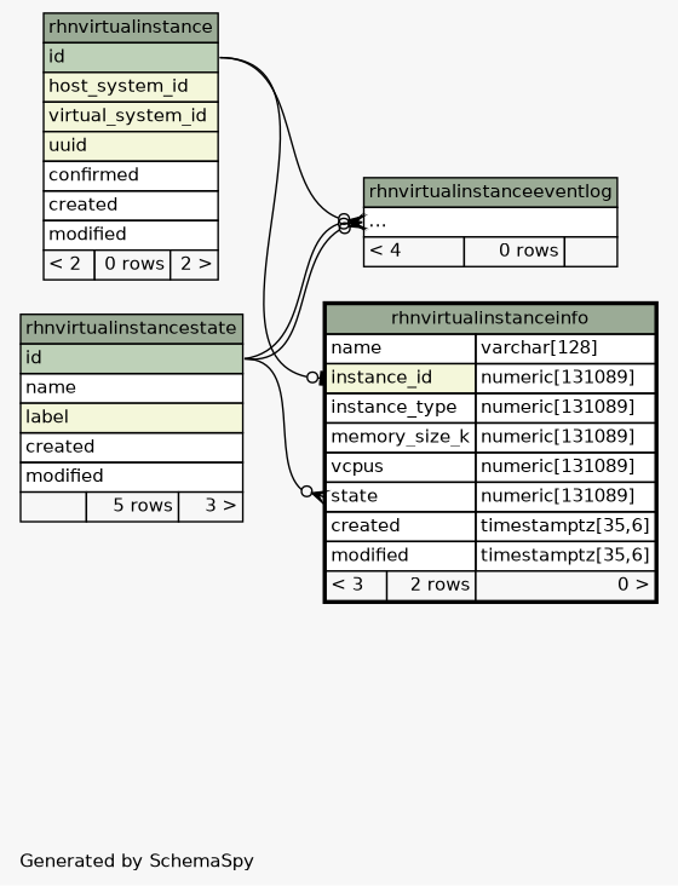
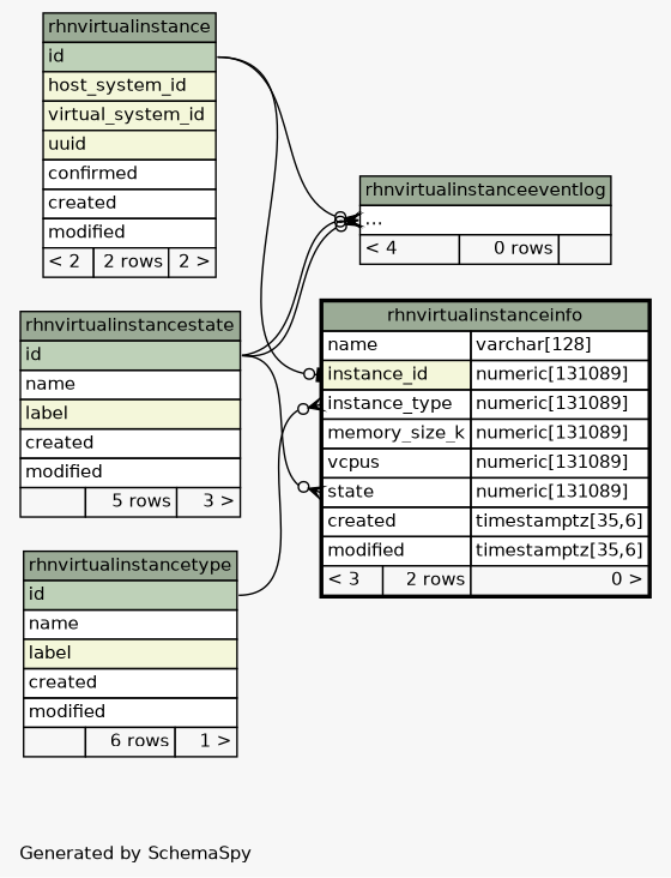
  digraph {
    bgcolor="#f7f7f7"
    fontname=Helvetica
    fontsize=11
    label="\nGenerated by SchemaSpy"
    labeljust=l
    nodesep=0.18
    rankdir=RL
    ranksep=0.46
    node [fontname=Helvetica fontsize=11 shape=plaintext]
    edge [arrowhead=none arrowsize=0.8 arrowtail=crowodot dir=back headport="id:e" tailport="elipses:w"]
-   n1 [label=<     <TABLE BORDER="0" CELLBORDER="1" CELLSPACING="0" BGCOLOR="#ffffff">       <TR><TD COLSPAN="3" BGCOLOR="#9bab96" ALIGN="CENTER">rhnvirtualinstance</TD></TR>       <TR><TD PORT="id" COLSPAN="3" BGCOLOR="#bed1b8" ALIGN="LEFT">id</TD></TR>       <TR><TD PORT="host_system_id" COLSPAN="3" BGCOLOR="#f4f7da" ALIGN="LEFT">host_system_id</TD></TR>       <TR><TD PORT="virtual_system_id" COLSPAN="3" BGCOLOR="#f4f7da" ALIGN="LEFT">virtual_system_id</TD></TR>       <TR><TD PORT="uuid" COLSPAN="3" BGCOLOR="#f4f7da" ALIGN="LEFT">uuid</TD></TR>       <TR><TD PORT="confirmed" COLSPAN="3" ALIGN="LEFT">confirmed</TD></TR>       <TR><TD PORT="created" COLSPAN="3" ALIGN="LEFT">created</TD></TR>       <TR><TD PORT="modified" COLSPAN="3" ALIGN="LEFT">modified</TD></TR>       <TR><TD ALIGN="LEFT" BGCOLOR="#f7f7f7">&lt; 2</TD><TD ALIGN="RIGHT" BGCOLOR="#f7f7f7">0 rows</TD><TD ALIGN="RIGHT" BGCOLOR="#f7f7f7">2 &gt;</TD></TR>     </TABLE>>]
+   n1 [label=<     <TABLE BORDER="0" CELLBORDER="1" CELLSPACING="0" BGCOLOR="#ffffff">       <TR><TD COLSPAN="3" BGCOLOR="#9bab96" ALIGN="CENTER">rhnvirtualinstance</TD></TR>       <TR><TD PORT="id" COLSPAN="3" BGCOLOR="#bed1b8" ALIGN="LEFT">id</TD></TR>       <TR><TD PORT="host_system_id" COLSPAN="3" BGCOLOR="#f4f7da" ALIGN="LEFT">host_system_id</TD></TR>       <TR><TD PORT="virtual_system_id" COLSPAN="3" BGCOLOR="#f4f7da" ALIGN="LEFT">virtual_system_id</TD></TR>       <TR><TD PORT="uuid" COLSPAN="3" BGCOLOR="#f4f7da" ALIGN="LEFT">uuid</TD></TR>       <TR><TD PORT="confirmed" COLSPAN="3" ALIGN="LEFT">confirmed</TD></TR>       <TR><TD PORT="created" COLSPAN="3" ALIGN="LEFT">created</TD></TR>       <TR><TD PORT="modified" COLSPAN="3" ALIGN="LEFT">modified</TD></TR>       <TR><TD ALIGN="LEFT" BGCOLOR="#f7f7f7">&lt; 2</TD><TD ALIGN="RIGHT" BGCOLOR="#f7f7f7">2 rows</TD><TD ALIGN="RIGHT" BGCOLOR="#f7f7f7">2 &gt;</TD></TR>     </TABLE>>]
    n2 [label=<     <TABLE BORDER="0" CELLBORDER="1" CELLSPACING="0" BGCOLOR="#ffffff">       <TR><TD COLSPAN="3" BGCOLOR="#9bab96" ALIGN="CENTER">rhnvirtualinstanceeventlog</TD></TR>       <TR><TD PORT="elipses" COLSPAN="3" ALIGN="LEFT">...</TD></TR>       <TR><TD ALIGN="LEFT" BGCOLOR="#f7f7f7">&lt; 4</TD><TD ALIGN="RIGHT" BGCOLOR="#f7f7f7">0 rows</TD><TD ALIGN="RIGHT" BGCOLOR="#f7f7f7">  </TD></TR>     </TABLE>>]
    n3 [label=<     <TABLE BORDER="0" CELLBORDER="1" CELLSPACING="0" BGCOLOR="#ffffff">       <TR><TD COLSPAN="3" BGCOLOR="#9bab96" ALIGN="CENTER">rhnvirtualinstancestate</TD></TR>       <TR><TD PORT="id" COLSPAN="3" BGCOLOR="#bed1b8" ALIGN="LEFT">id</TD></TR>       <TR><TD PORT="name" COLSPAN="3" ALIGN="LEFT">name</TD></TR>       <TR><TD PORT="label" COLSPAN="3" BGCOLOR="#f4f7da" ALIGN="LEFT">label</TD></TR>       <TR><TD PORT="created" COLSPAN="3" ALIGN="LEFT">created</TD></TR>       <TR><TD PORT="modified" COLSPAN="3" ALIGN="LEFT">modified</TD></TR>       <TR><TD ALIGN="LEFT" BGCOLOR="#f7f7f7">  </TD><TD ALIGN="RIGHT" BGCOLOR="#f7f7f7">5 rows</TD><TD ALIGN="RIGHT" BGCOLOR="#f7f7f7">3 &gt;</TD></TR>     </TABLE>>]
    n4 [label=<     <TABLE BORDER="2" CELLBORDER="1" CELLSPACING="0" BGCOLOR="#ffffff">       <TR><TD COLSPAN="3" BGCOLOR="#9bab96" ALIGN="CENTER">rhnvirtualinstanceinfo</TD></TR>       <TR><TD PORT="name" COLSPAN="2" ALIGN="LEFT">name</TD><TD PORT="name.type" ALIGN="LEFT">varchar[128]</TD></TR>       <TR><TD PORT="instance_id" COLSPAN="2" BGCOLOR="#f4f7da" ALIGN="LEFT">instance_id</TD><TD PORT="instance_id.type" ALIGN="LEFT">numeric[131089]</TD></TR>       <TR><TD PORT="instance_type" COLSPAN="2" ALIGN="LEFT">instance_type</TD><TD PORT="instance_type.type" ALIGN="LEFT">numeric[131089]</TD></TR>       <TR><TD PORT="memory_size_k" COLSPAN="2" ALIGN="LEFT">memory_size_k</TD><TD PORT="memory_size_k.type" ALIGN="LEFT">numeric[131089]</TD></TR>       <TR><TD PORT="vcpus" COLSPAN="2" ALIGN="LEFT">vcpus</TD><TD PORT="vcpus.type" ALIGN="LEFT">numeric[131089]</TD></TR>       <TR><TD PORT="state" COLSPAN="2" ALIGN="LEFT">state</TD><TD PORT="state.type" ALIGN="LEFT">numeric[131089]</TD></TR>       <TR><TD PORT="created" COLSPAN="2" ALIGN="LEFT">created</TD><TD PORT="created.type" ALIGN="LEFT">timestamptz[35,6]</TD></TR>       <TR><TD PORT="modified" COLSPAN="2" ALIGN="LEFT">modified</TD><TD PORT="modified.type" ALIGN="LEFT">timestamptz[35,6]</TD></TR>       <TR><TD ALIGN="LEFT" BGCOLOR="#f7f7f7">&lt; 3</TD><TD ALIGN="RIGHT" BGCOLOR="#f7f7f7">2 rows</TD><TD ALIGN="RIGHT" BGCOLOR="#f7f7f7">0 &gt;</TD></TR>     </TABLE>>]
+   n5 [label=<     <TABLE BORDER="0" CELLBORDER="1" CELLSPACING="0" BGCOLOR="#ffffff">       <TR><TD COLSPAN="3" BGCOLOR="#9bab96" ALIGN="CENTER">rhnvirtualinstancetype</TD></TR>       <TR><TD PORT="id" COLSPAN="3" BGCOLOR="#bed1b8" ALIGN="LEFT">id</TD></TR>       <TR><TD PORT="name" COLSPAN="3" ALIGN="LEFT">name</TD></TR>       <TR><TD PORT="label" COLSPAN="3" BGCOLOR="#f4f7da" ALIGN="LEFT">label</TD></TR>       <TR><TD PORT="created" COLSPAN="3" ALIGN="LEFT">created</TD></TR>       <TR><TD PORT="modified" COLSPAN="3" ALIGN="LEFT">modified</TD></TR>       <TR><TD ALIGN="LEFT" BGCOLOR="#f7f7f7">  </TD><TD ALIGN="RIGHT" BGCOLOR="#f7f7f7">6 rows</TD><TD ALIGN="RIGHT" BGCOLOR="#f7f7f7">1 &gt;</TD></TR>     </TABLE>>]
    n2 -> n1
    n2 -> n3
    n2 -> n3
    n4 -> n1 [arrowtail=teeodot tailport="instance_id:w"]
    n4 -> n3 [tailport="state:w"]
+   n4 -> n5 [tailport="instance_type:w"]
  }
